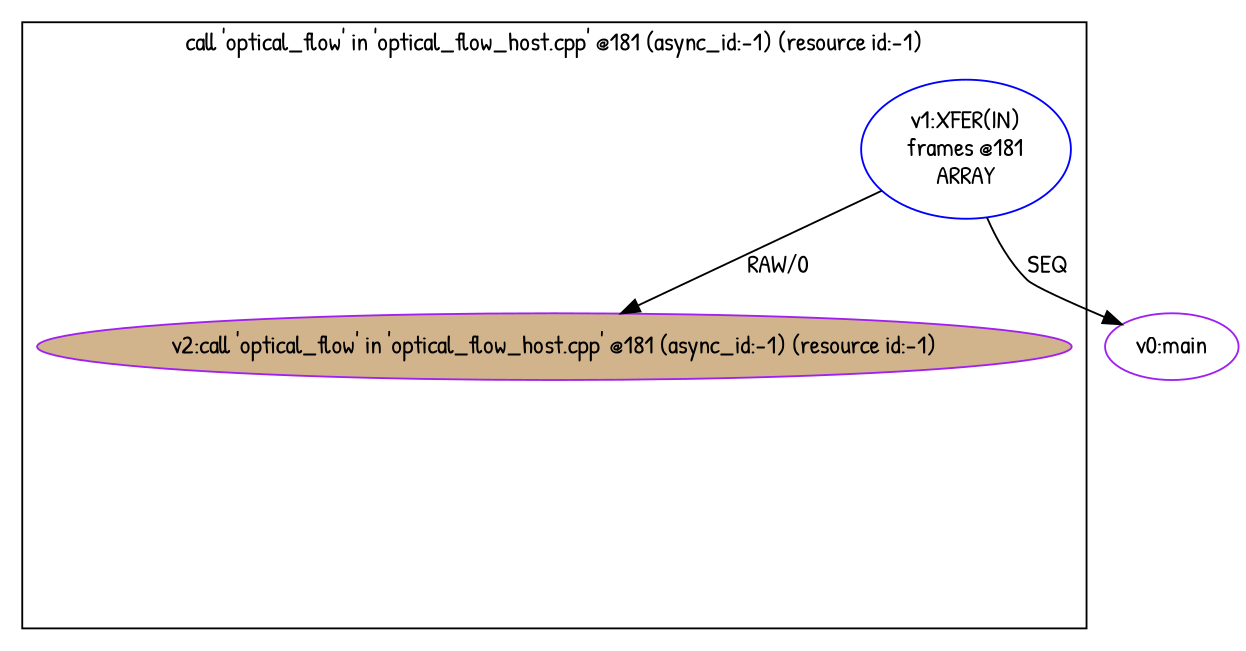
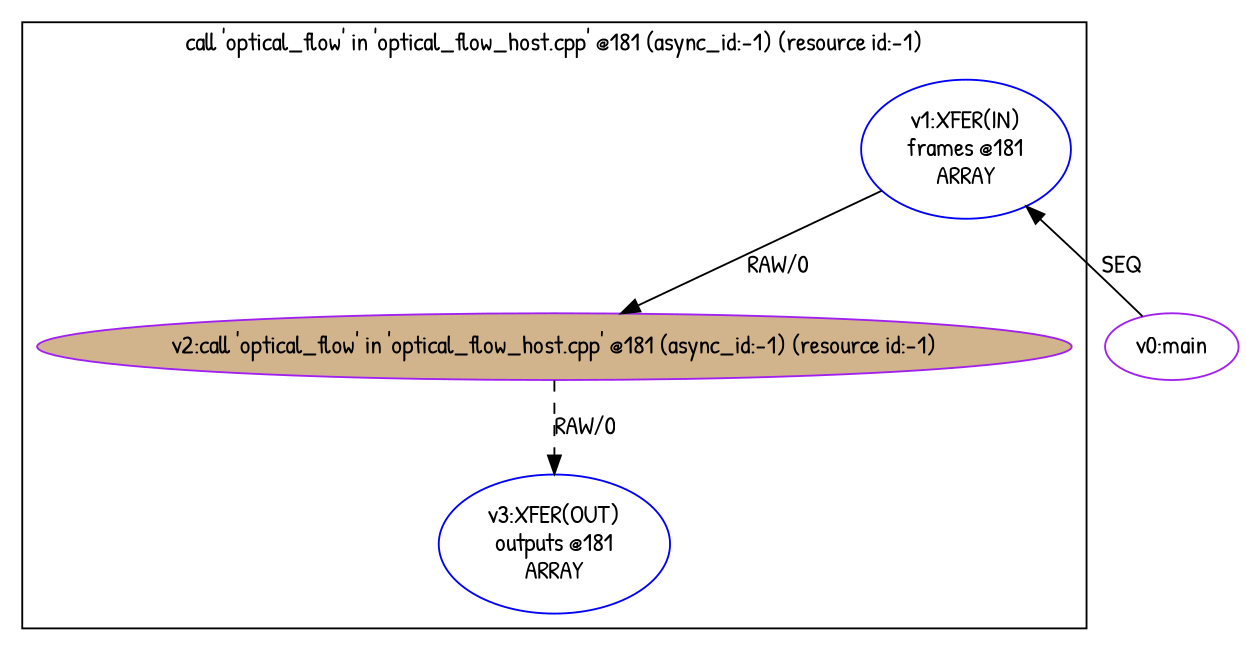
  digraph {
    fontname="Patrick Hand"
    node [color=blue fillcolor=white fontname="Patrick Hand" style=filled]
    edge [fontname="Patrick Hand" style=solid]
    n1 [label="v1:XFER(IN)\nframes @181\nARRAY\n"]
    n2 [color=purple fillcolor=tan label="v2:call 'optical_flow' in 'optical_flow_host.cpp' @181 (async_id:-1) (resource id:-1)\n"]
+   n3 [label="v3:XFER(OUT)\noutputs @181\nARRAY\n"]
    n4 [color=purple label="v0:main"]
    subgraph cluster_1 {
      label="call 'optical_flow' in 'optical_flow_host.cpp' @181 (async_id:-1) (resource id:-1)\n"
      n1
      n2
+     n3
    }
    n1 -> n2 [label="RAW/0"]
-   n1 -> n4 [label=SEQ]
+   n2 -> n3 [label="RAW/0" style=dashed]
+   n4 -> n1 [label=SEQ]
  }
